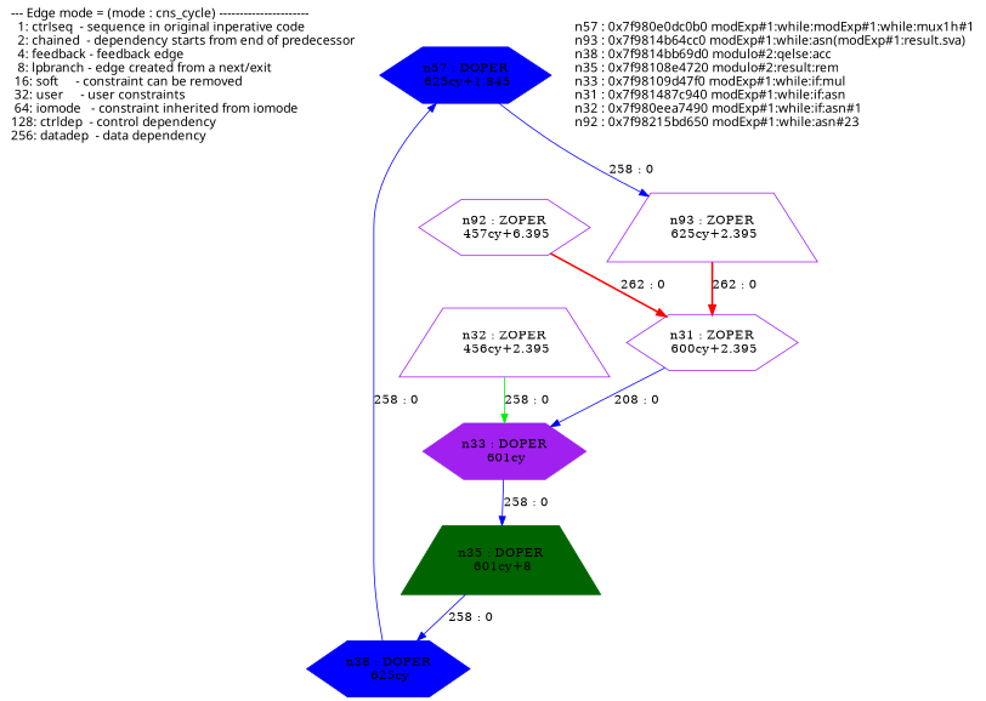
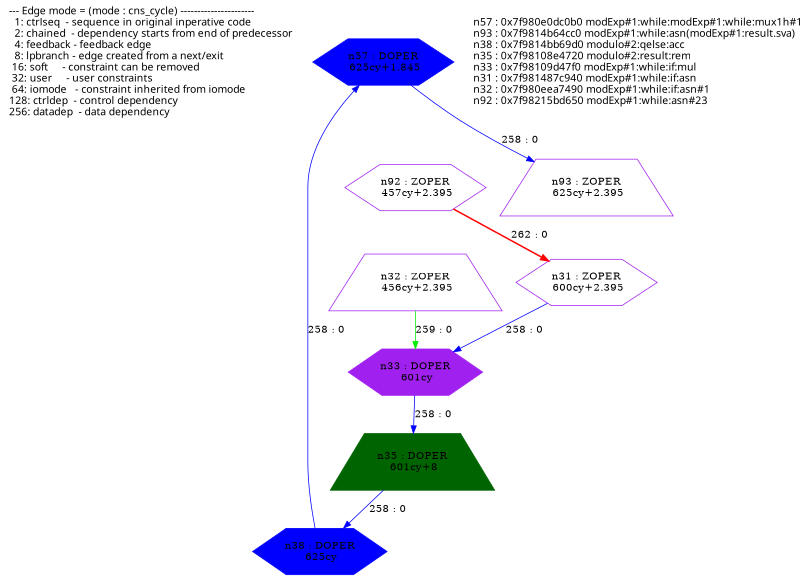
  digraph {
    node [color=purple shape=hexagon]
    edge [color=blue]
    n1 [color=blue fontname=Fixed label="--- Edge mode = (mode : cns_cycle) ----------------------\l  1: ctrlseq  - sequence in original inperative code     \l  2: chained  - dependency starts from end of predecessor\l  4: feedback - feedback edge                            \l  8: lpbranch - edge created from a next/exit            \l 16: soft     - constraint can be removed                \l 32: user     - user constraints                         \l 64: iomode   - constraint inherited from iomode         \l128: ctrldep  - control dependency                       \l256: datadep  - data dependency                          \l" labeljust=left shape=none]
    n2 [color=blue label="n57 : DOPER\n 625cy+1.845\n" style=filled]
    n3 [label="n93 : ZOPER\n 625cy+2.395\n" shape=trapezium]
    n4 [label="n31 : ZOPER\n 600cy+2.395\n"]
    n5 [label="n33 : DOPER\n 601cy\n" style=filled]
    n6 [color=blue label="n38 : DOPER\n 625cy\n" style=filled]
    n7 [color=darkgreen label="n35 : DOPER\n 601cy+8\n" shape=trapezium style=filled]
    n8 [label="n32 : ZOPER\n 456cy+2.395\n" shape=trapezium]
-   n9 [label="n92 : ZOPER\n 457cy+6.395\n"]
+   n9 [label="n92 : ZOPER\n 457cy+2.395\n"]
    n10 [fontname=Fixed label="n57 : 0x7f980e0dc0b0 modExp#1:while:modExp#1:while:mux1h#1\ln93 : 0x7f9814b64cc0 modExp#1:while:asn(modExp#1:result.sva)\ln38 : 0x7f9814bb69d0 modulo#2:qelse:acc\ln35 : 0x7f98108e4720 modulo#2:result:rem\ln33 : 0x7f98109d47f0 modExp#1:while:if:mul\ln31 : 0x7f981487c940 modExp#1:while:if:asn\ln32 : 0x7f980eea7490 modExp#1:while:if:asn#1\ln92 : 0x7f98215bd650 modExp#1:while:asn#23\l" labeljust=left shape=none]
    n2 -> n3 [label="258 : 0"]
-   n3 -> n4 [color=red label="262 : 0" style=bold]
-   n4 -> n5 [label="208 : 0"]
+   n4 -> n5 [label="258 : 0"]
    n5 -> n7 [label="258 : 0"]
    n6 -> n2 [label="258 : 0"]
    n7 -> n6 [label="258 : 0"]
-   n8 -> n5 [color=green2 label="258 : 0"]
+   n8 -> n5 [color=green2 label="259 : 0"]
    n9 -> n4 [color=red label="262 : 0" style=bold]
  }
